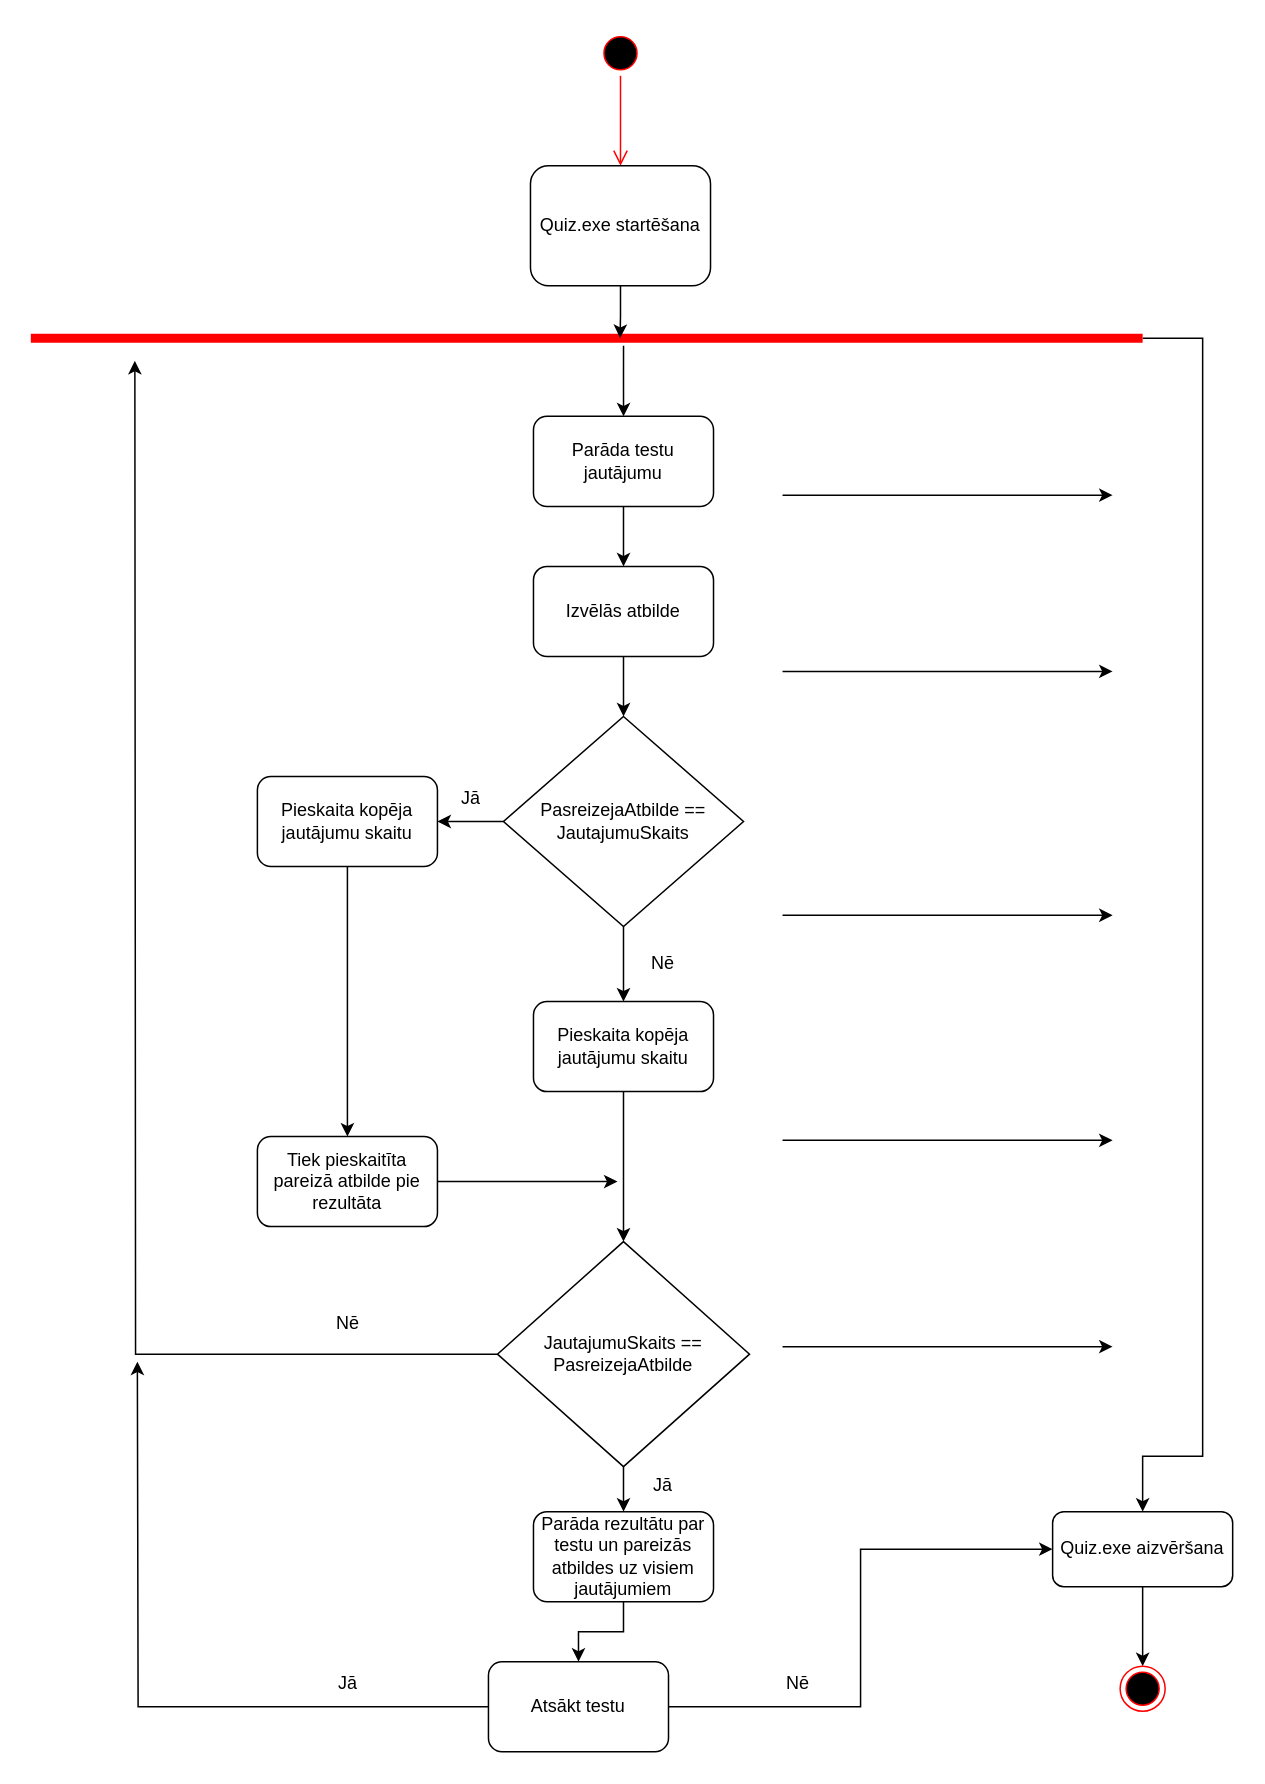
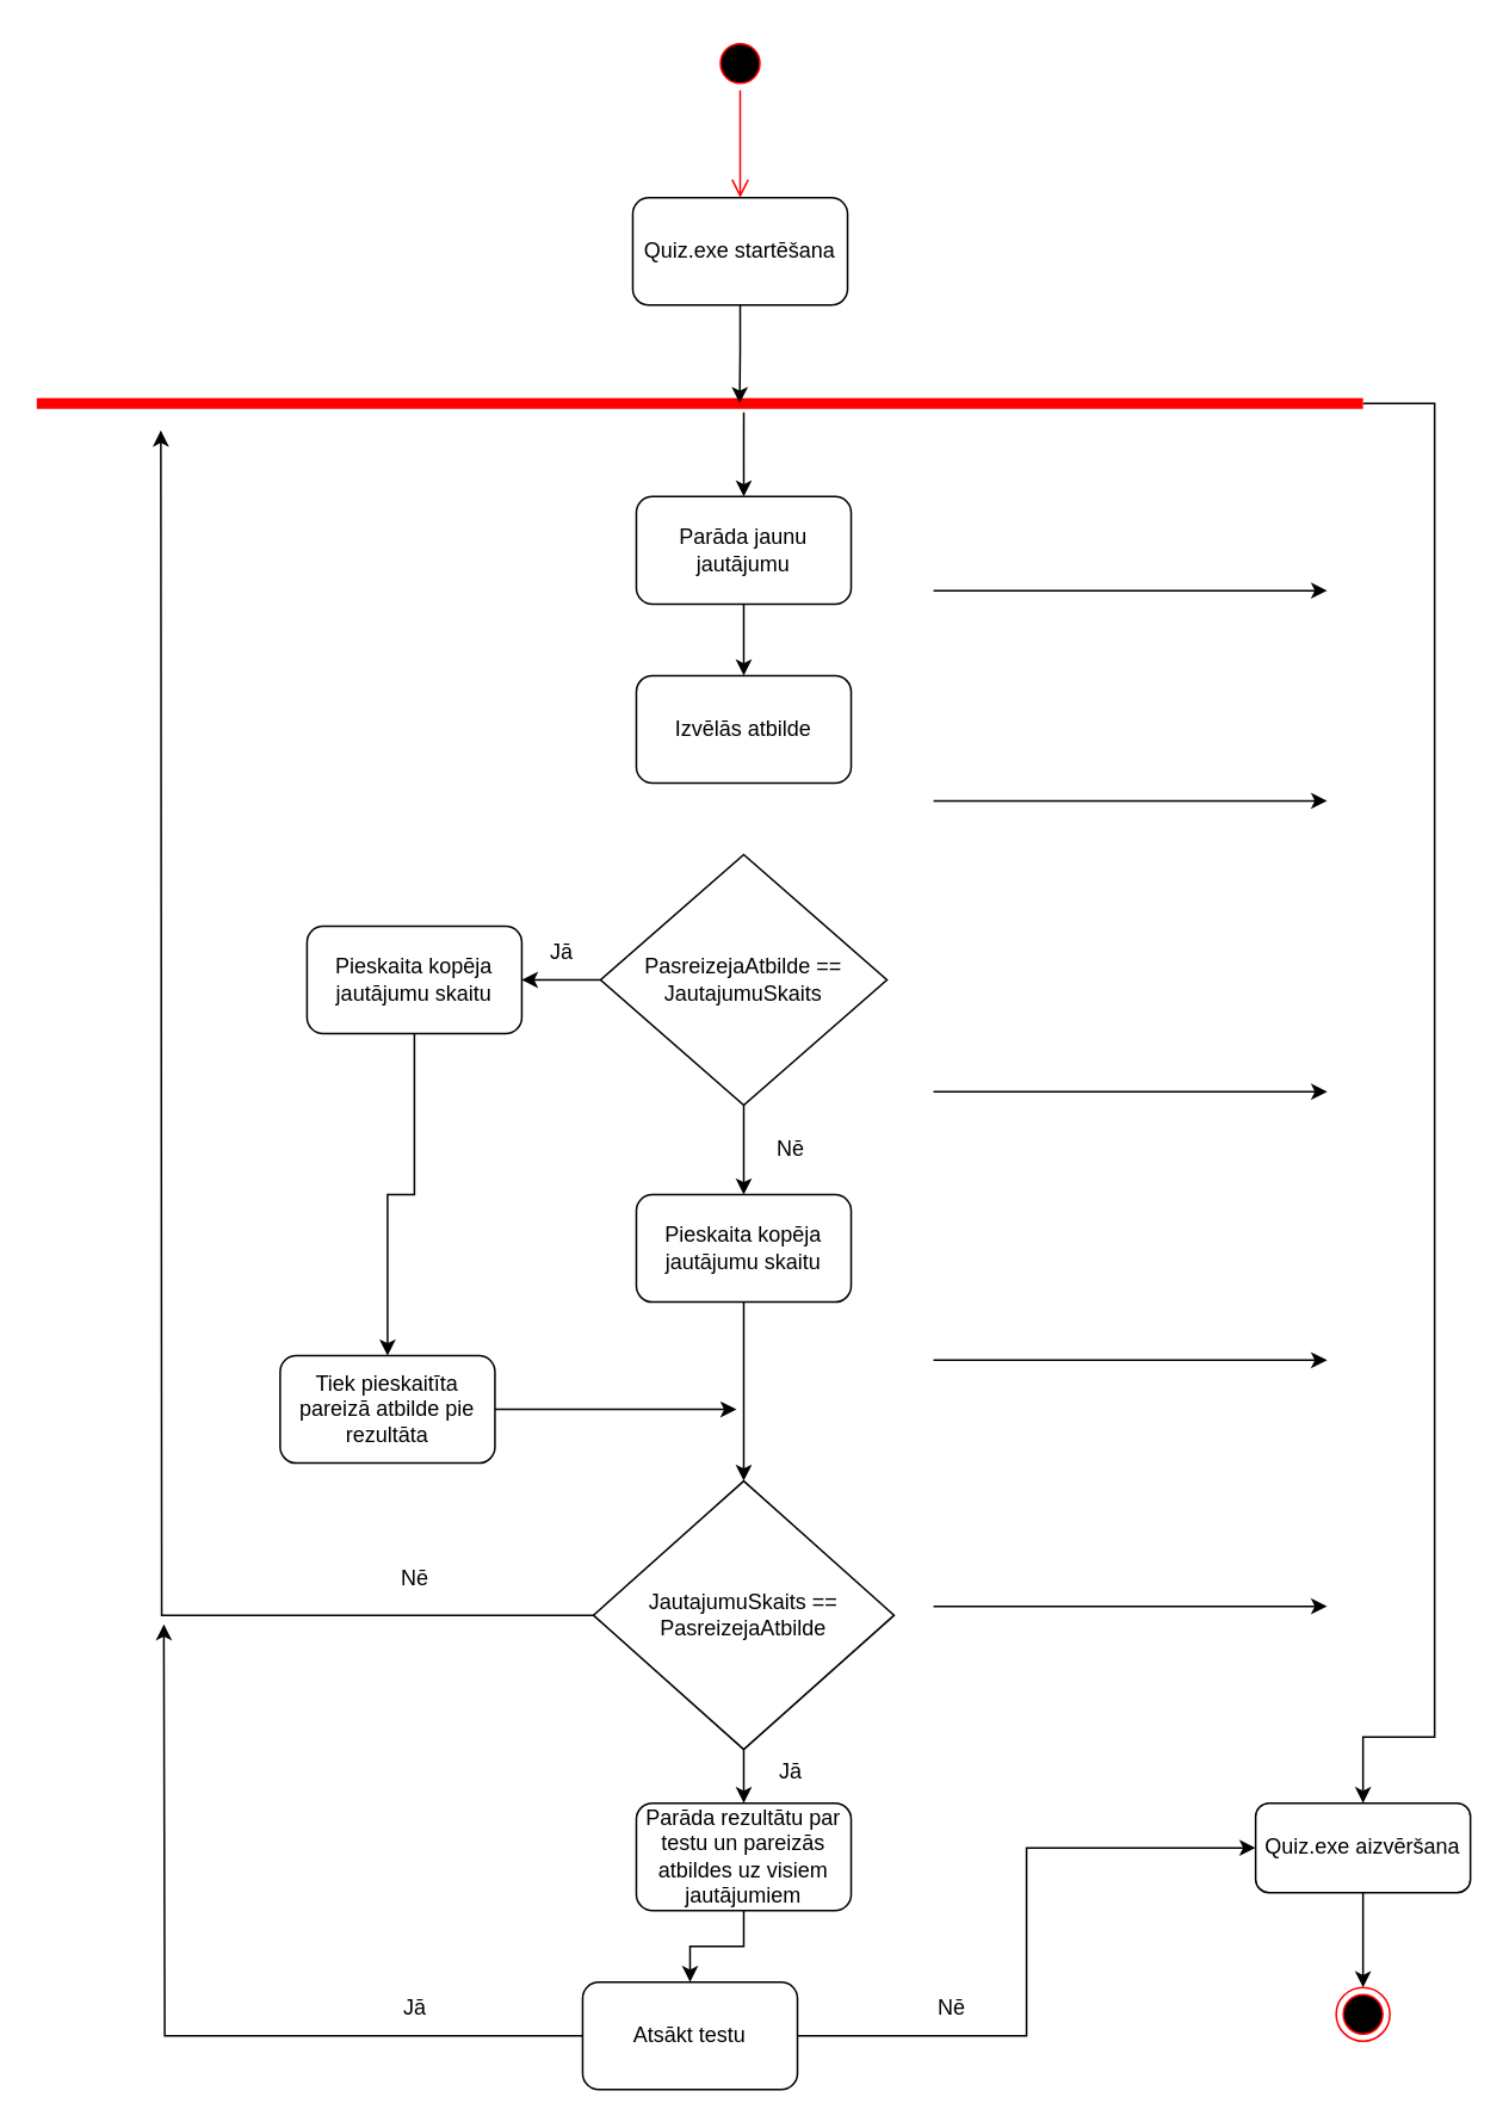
  <mxCell id="0" />
  <mxCell id="1" parent="0" />
  <mxCell id="2" value="" style="ellipse;html=1;shape=startState;fillColor=#000000;strokeColor=#ff0000;" vertex="1" parent="1"><mxGeometry x="398" y="20" width="30" height="30" as="geometry" /></mxCell>
  <mxCell id="3" value="" style="edgeStyle=orthogonalEdgeStyle;html=1;verticalAlign=bottom;endArrow=open;endSize=8;strokeColor=#ff0000;rounded=0;entryX=0.5;entryY=0;entryDx=0;entryDy=0;" edge="1" source="2" parent="1" target="8"><mxGeometry relative="1" as="geometry"><mxPoint x="415" y="110" as="targetPoint" /></mxGeometry></mxCell>
  <mxCell id="4" style="edgeStyle=orthogonalEdgeStyle;rounded=0;orthogonalLoop=1;jettySize=auto;html=1;entryX=0.5;entryY=0;entryDx=0;entryDy=0;" edge="1" parent="1" source="6" target="10"><mxGeometry relative="1" as="geometry"><mxPoint x="801" y="890" as="targetPoint" /><Array as="points"><mxPoint x="801" y="225" /><mxPoint x="801" y="970" /><mxPoint x="761" y="970" /></Array></mxGeometry></mxCell>
  <mxCell id="5" value="" style="edgeStyle=orthogonalEdgeStyle;rounded=0;orthogonalLoop=1;jettySize=auto;html=1;exitX=0.5;exitY=1;exitDx=0;exitDy=0;" edge="1" parent="1" source="21" target="13"><mxGeometry relative="1" as="geometry"><mxPoint x="413.022" y="380" as="sourcePoint" /><Array as="points" /></mxGeometry></mxCell>
  <mxCell id="6" value="" style="shape=line;html=1;strokeWidth=6;strokeColor=#ff0000;" vertex="1" parent="1"><mxGeometry x="20" y="220" width="741" height="10" as="geometry" /></mxCell>
  <mxCell id="7" value="" style="edgeStyle=orthogonalEdgeStyle;rounded=0;orthogonalLoop=1;jettySize=auto;html=1;entryX=0.53;entryY=0.483;entryDx=0;entryDy=0;entryPerimeter=0;" edge="1" parent="1" source="8" target="6"><mxGeometry relative="1" as="geometry" /></mxCell>
- <mxCell id="8" value="Quiz.exe startēšana" style="rounded=1;whiteSpace=wrap;html=1;" vertex="1" parent="1"><mxGeometry x="353" y="110" width="120" height="80" as="geometry" /></mxCell>
+ <mxCell id="8" value="Quiz.exe startēšana" style="rounded=1;whiteSpace=wrap;html=1;" vertex="1" parent="1"><mxGeometry x="353" y="110" width="120" height="60" as="geometry" /></mxCell>
  <mxCell id="9" value="" style="edgeStyle=orthogonalEdgeStyle;rounded=0;orthogonalLoop=1;jettySize=auto;html=1;" edge="1" parent="1" source="10" target="11"><mxGeometry relative="1" as="geometry" /></mxCell>
  <mxCell id="10" value="Quiz.exe aizvēršana" style="rounded=1;whiteSpace=wrap;html=1;" vertex="1" parent="1"><mxGeometry x="701" y="1007" width="120" height="50" as="geometry" /></mxCell>
  <mxCell id="11" value="" style="ellipse;html=1;shape=endState;fillColor=#000000;strokeColor=#ff0000;" vertex="1" parent="1"><mxGeometry x="746" y="1110" width="30" height="30" as="geometry" /></mxCell>
- <mxCell id="12" value="" style="edgeStyle=orthogonalEdgeStyle;rounded=0;orthogonalLoop=1;jettySize=auto;html=1;" edge="1" parent="1" source="13" target="16"><mxGeometry relative="1" as="geometry" /></mxCell>
  <mxCell id="13" value="Izvēlās atbilde" style="rounded=1;whiteSpace=wrap;html=1;" vertex="1" parent="1"><mxGeometry x="355" y="377" width="120" height="60" as="geometry" /></mxCell>
  <mxCell id="14" value="" style="edgeStyle=orthogonalEdgeStyle;rounded=0;orthogonalLoop=1;jettySize=auto;html=1;" edge="1" parent="1" source="16" target="23"><mxGeometry relative="1" as="geometry" /></mxCell>
  <mxCell id="15" value="" style="edgeStyle=orthogonalEdgeStyle;rounded=0;orthogonalLoop=1;jettySize=auto;html=1;" edge="1" parent="1" source="16" target="28"><mxGeometry relative="1" as="geometry" /></mxCell>
  <mxCell id="16" value="PasreizejaAtbilde == JautajumuSkaits" style="rhombus;whiteSpace=wrap;html=1;" vertex="1" parent="1"><mxGeometry x="335" y="477" width="160" height="140" as="geometry" /></mxCell>
  <mxCell id="17" style="edgeStyle=orthogonalEdgeStyle;rounded=0;orthogonalLoop=1;jettySize=auto;html=1;" edge="1" parent="1" source="18"><mxGeometry relative="1" as="geometry"><mxPoint x="411" y="787" as="targetPoint" /><Array as="points"><mxPoint x="401" y="787" /></Array></mxGeometry></mxCell>
- <mxCell id="18" value="Tiek pieskaitīta pareizā atbilde pie rezultāta" style="rounded=1;whiteSpace=wrap;html=1;" vertex="1" parent="1"><mxGeometry x="171" y="757" width="120" height="60" as="geometry" /></mxCell>
+ <mxCell id="18" value="Tiek pieskaitīta pareizā atbilde pie rezultāta" style="rounded=1;whiteSpace=wrap;html=1;" vertex="1" parent="1"><mxGeometry x="156" y="757" width="120" height="60" as="geometry" /></mxCell>
  <mxCell id="19" value="Jā" style="text;html=1;align=center;verticalAlign=middle;resizable=0;points=[];autosize=1;strokeColor=none;fillColor=none;" vertex="1" parent="1"><mxGeometry x="293" y="517" width="40" height="30" as="geometry" /></mxCell>
  <mxCell id="20" value="" style="edgeStyle=orthogonalEdgeStyle;rounded=0;orthogonalLoop=1;jettySize=auto;html=1;" edge="1" parent="1"><mxGeometry relative="1" as="geometry"><mxPoint x="415.022" y="230" as="sourcePoint" /><Array as="points"><mxPoint x="415" y="250" /><mxPoint x="415" y="250" /></Array><mxPoint x="415.029" y="277" as="targetPoint" /></mxGeometry></mxCell>
- <mxCell id="21" value="Parāda testu jautājumu" style="rounded=1;whiteSpace=wrap;html=1;" vertex="1" parent="1"><mxGeometry x="355" y="277" width="120" height="60" as="geometry" /></mxCell>
+ <mxCell id="21" value="Parāda jaunu jautājumu" style="rounded=1;whiteSpace=wrap;html=1;" vertex="1" parent="1"><mxGeometry x="355" y="277" width="120" height="60" as="geometry" /></mxCell>
  <mxCell id="22" value="" style="edgeStyle=orthogonalEdgeStyle;rounded=0;orthogonalLoop=1;jettySize=auto;html=1;" edge="1" parent="1" source="23" target="18"><mxGeometry relative="1" as="geometry" /></mxCell>
  <mxCell id="23" value="Pieskaita kopēja jautājumu skaitu" style="rounded=1;whiteSpace=wrap;html=1;" vertex="1" parent="1"><mxGeometry x="171" y="517" width="120" height="60" as="geometry" /></mxCell>
  <mxCell id="24" style="edgeStyle=orthogonalEdgeStyle;rounded=0;orthogonalLoop=1;jettySize=auto;html=1;" edge="1" parent="1" source="26"><mxGeometry relative="1" as="geometry"><mxPoint x="89.333" y="240" as="targetPoint" /></mxGeometry></mxCell>
  <mxCell id="25" value="" style="edgeStyle=orthogonalEdgeStyle;rounded=0;orthogonalLoop=1;jettySize=auto;html=1;" edge="1" parent="1" source="26" target="31"><mxGeometry relative="1" as="geometry" /></mxCell>
  <mxCell id="26" value="JautajumuSkaits == PasreizejaAtbilde" style="rhombus;whiteSpace=wrap;html=1;" vertex="1" parent="1"><mxGeometry x="331" y="827" width="168" height="150" as="geometry" /></mxCell>
  <mxCell id="27" style="edgeStyle=orthogonalEdgeStyle;rounded=0;orthogonalLoop=1;jettySize=auto;html=1;entryX=0.5;entryY=0;entryDx=0;entryDy=0;" edge="1" parent="1" source="28" target="26"><mxGeometry relative="1" as="geometry" /></mxCell>
  <mxCell id="28" value="Pieskaita kopēja jautājumu skaitu" style="rounded=1;whiteSpace=wrap;html=1;" vertex="1" parent="1"><mxGeometry x="355" y="667" width="120" height="60" as="geometry" /></mxCell>
  <mxCell id="29" value="Nē" style="text;html=1;align=center;verticalAlign=middle;resizable=0;points=[];autosize=1;strokeColor=none;fillColor=none;" vertex="1" parent="1"><mxGeometry x="211" y="867" width="40" height="30" as="geometry" /></mxCell>
  <mxCell id="30" value="" style="edgeStyle=orthogonalEdgeStyle;rounded=0;orthogonalLoop=1;jettySize=auto;html=1;" edge="1" parent="1" source="31" target="39"><mxGeometry relative="1" as="geometry" /></mxCell>
  <mxCell id="31" value="Parāda rezultātu par testu un pareizās atbildes uz visiem jautājumiem" style="rounded=1;whiteSpace=wrap;html=1;" vertex="1" parent="1"><mxGeometry x="355" y="1007" width="120" height="60" as="geometry" /></mxCell>
  <mxCell id="32" value="" style="endArrow=classic;html=1;rounded=0;" edge="1" parent="1"><mxGeometry width="50" height="50" relative="1" as="geometry"><mxPoint x="521" y="329.52" as="sourcePoint" /><mxPoint x="741" y="329.52" as="targetPoint" /><Array as="points"><mxPoint x="521" y="329.52" /><mxPoint x="631" y="329.52" /></Array></mxGeometry></mxCell>
  <mxCell id="33" value="" style="endArrow=classic;html=1;rounded=0;" edge="1" parent="1"><mxGeometry width="50" height="50" relative="1" as="geometry"><mxPoint x="521" y="447" as="sourcePoint" /><mxPoint x="741" y="447" as="targetPoint" /><Array as="points"><mxPoint x="521" y="447" /><mxPoint x="631" y="447" /></Array></mxGeometry></mxCell>
  <mxCell id="34" value="" style="endArrow=classic;html=1;rounded=0;" edge="1" parent="1"><mxGeometry width="50" height="50" relative="1" as="geometry"><mxPoint x="521" y="609.52" as="sourcePoint" /><mxPoint x="741" y="609.52" as="targetPoint" /><Array as="points"><mxPoint x="521" y="609.52" /><mxPoint x="631" y="609.52" /></Array></mxGeometry></mxCell>
  <mxCell id="35" value="" style="endArrow=classic;html=1;rounded=0;" edge="1" parent="1"><mxGeometry width="50" height="50" relative="1" as="geometry"><mxPoint x="521" y="759.52" as="sourcePoint" /><mxPoint x="741" y="759.52" as="targetPoint" /><Array as="points"><mxPoint x="521" y="759.52" /></Array></mxGeometry></mxCell>
  <mxCell id="36" value="" style="endArrow=classic;html=1;rounded=0;" edge="1" parent="1"><mxGeometry width="50" height="50" relative="1" as="geometry"><mxPoint x="521" y="897" as="sourcePoint" /><mxPoint x="741" y="897" as="targetPoint" /><Array as="points"><mxPoint x="521" y="897" /><mxPoint x="631" y="897" /></Array></mxGeometry></mxCell>
  <mxCell id="37" style="edgeStyle=orthogonalEdgeStyle;rounded=0;orthogonalLoop=1;jettySize=auto;html=1;" edge="1" parent="1" source="39"><mxGeometry relative="1" as="geometry"><mxPoint x="91" y="907" as="targetPoint" /></mxGeometry></mxCell>
  <mxCell id="38" style="edgeStyle=orthogonalEdgeStyle;rounded=0;orthogonalLoop=1;jettySize=auto;html=1;entryX=0;entryY=0.5;entryDx=0;entryDy=0;" edge="1" parent="1" source="39" target="10"><mxGeometry relative="1" as="geometry" /></mxCell>
  <mxCell id="39" value="Atsākt testu" style="rounded=1;whiteSpace=wrap;html=1;" vertex="1" parent="1"><mxGeometry x="325" y="1107" width="120" height="60" as="geometry" /></mxCell>
  <mxCell id="40" value="Jā" style="text;html=1;align=center;verticalAlign=middle;resizable=0;points=[];autosize=1;strokeColor=none;fillColor=none;" vertex="1" parent="1"><mxGeometry x="211" y="1107" width="40" height="30" as="geometry" /></mxCell>
  <mxCell id="41" value="Nē" style="text;html=1;align=center;verticalAlign=middle;resizable=0;points=[];autosize=1;strokeColor=none;fillColor=none;" vertex="1" parent="1"><mxGeometry x="511" y="1107" width="40" height="30" as="geometry" /></mxCell>
  <mxCell id="42" value="Nē" style="text;html=1;align=center;verticalAlign=middle;resizable=0;points=[];autosize=1;strokeColor=none;fillColor=none;" vertex="1" parent="1"><mxGeometry x="421" y="627" width="40" height="30" as="geometry" /></mxCell>
  <mxCell id="43" value="Jā" style="text;html=1;align=center;verticalAlign=middle;resizable=0;points=[];autosize=1;strokeColor=none;fillColor=none;" vertex="1" parent="1"><mxGeometry x="421" y="975" width="40" height="30" as="geometry" /></mxCell>
